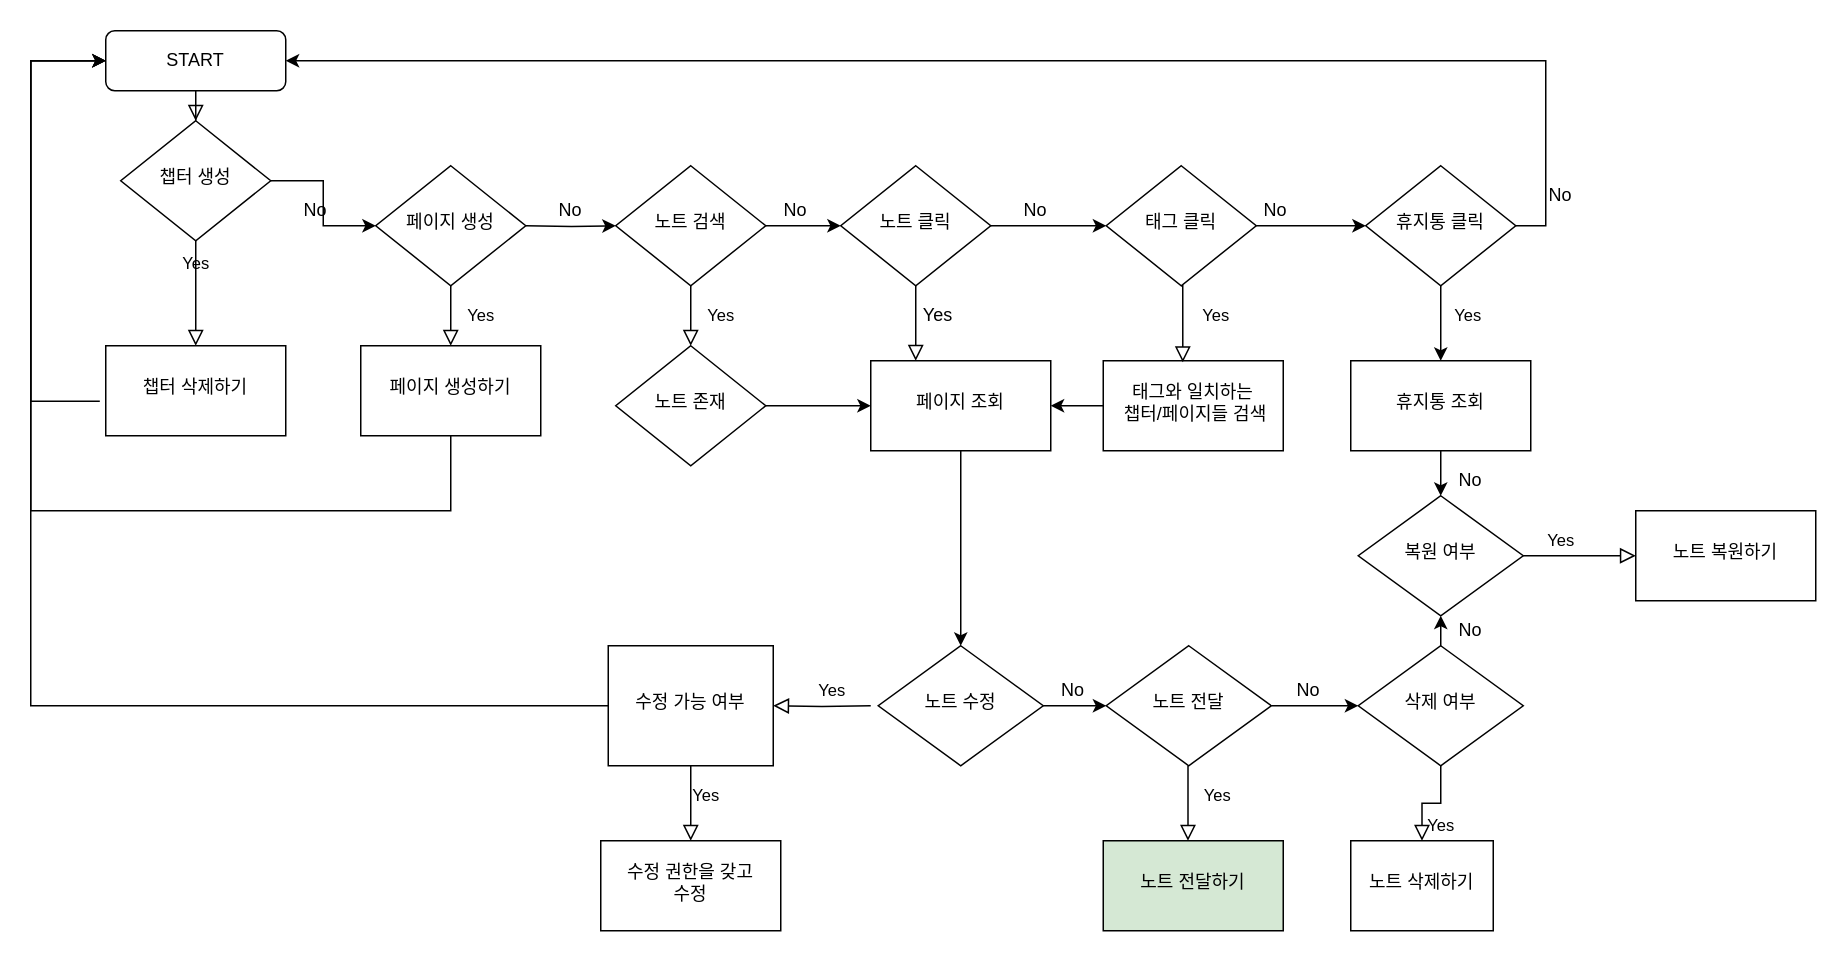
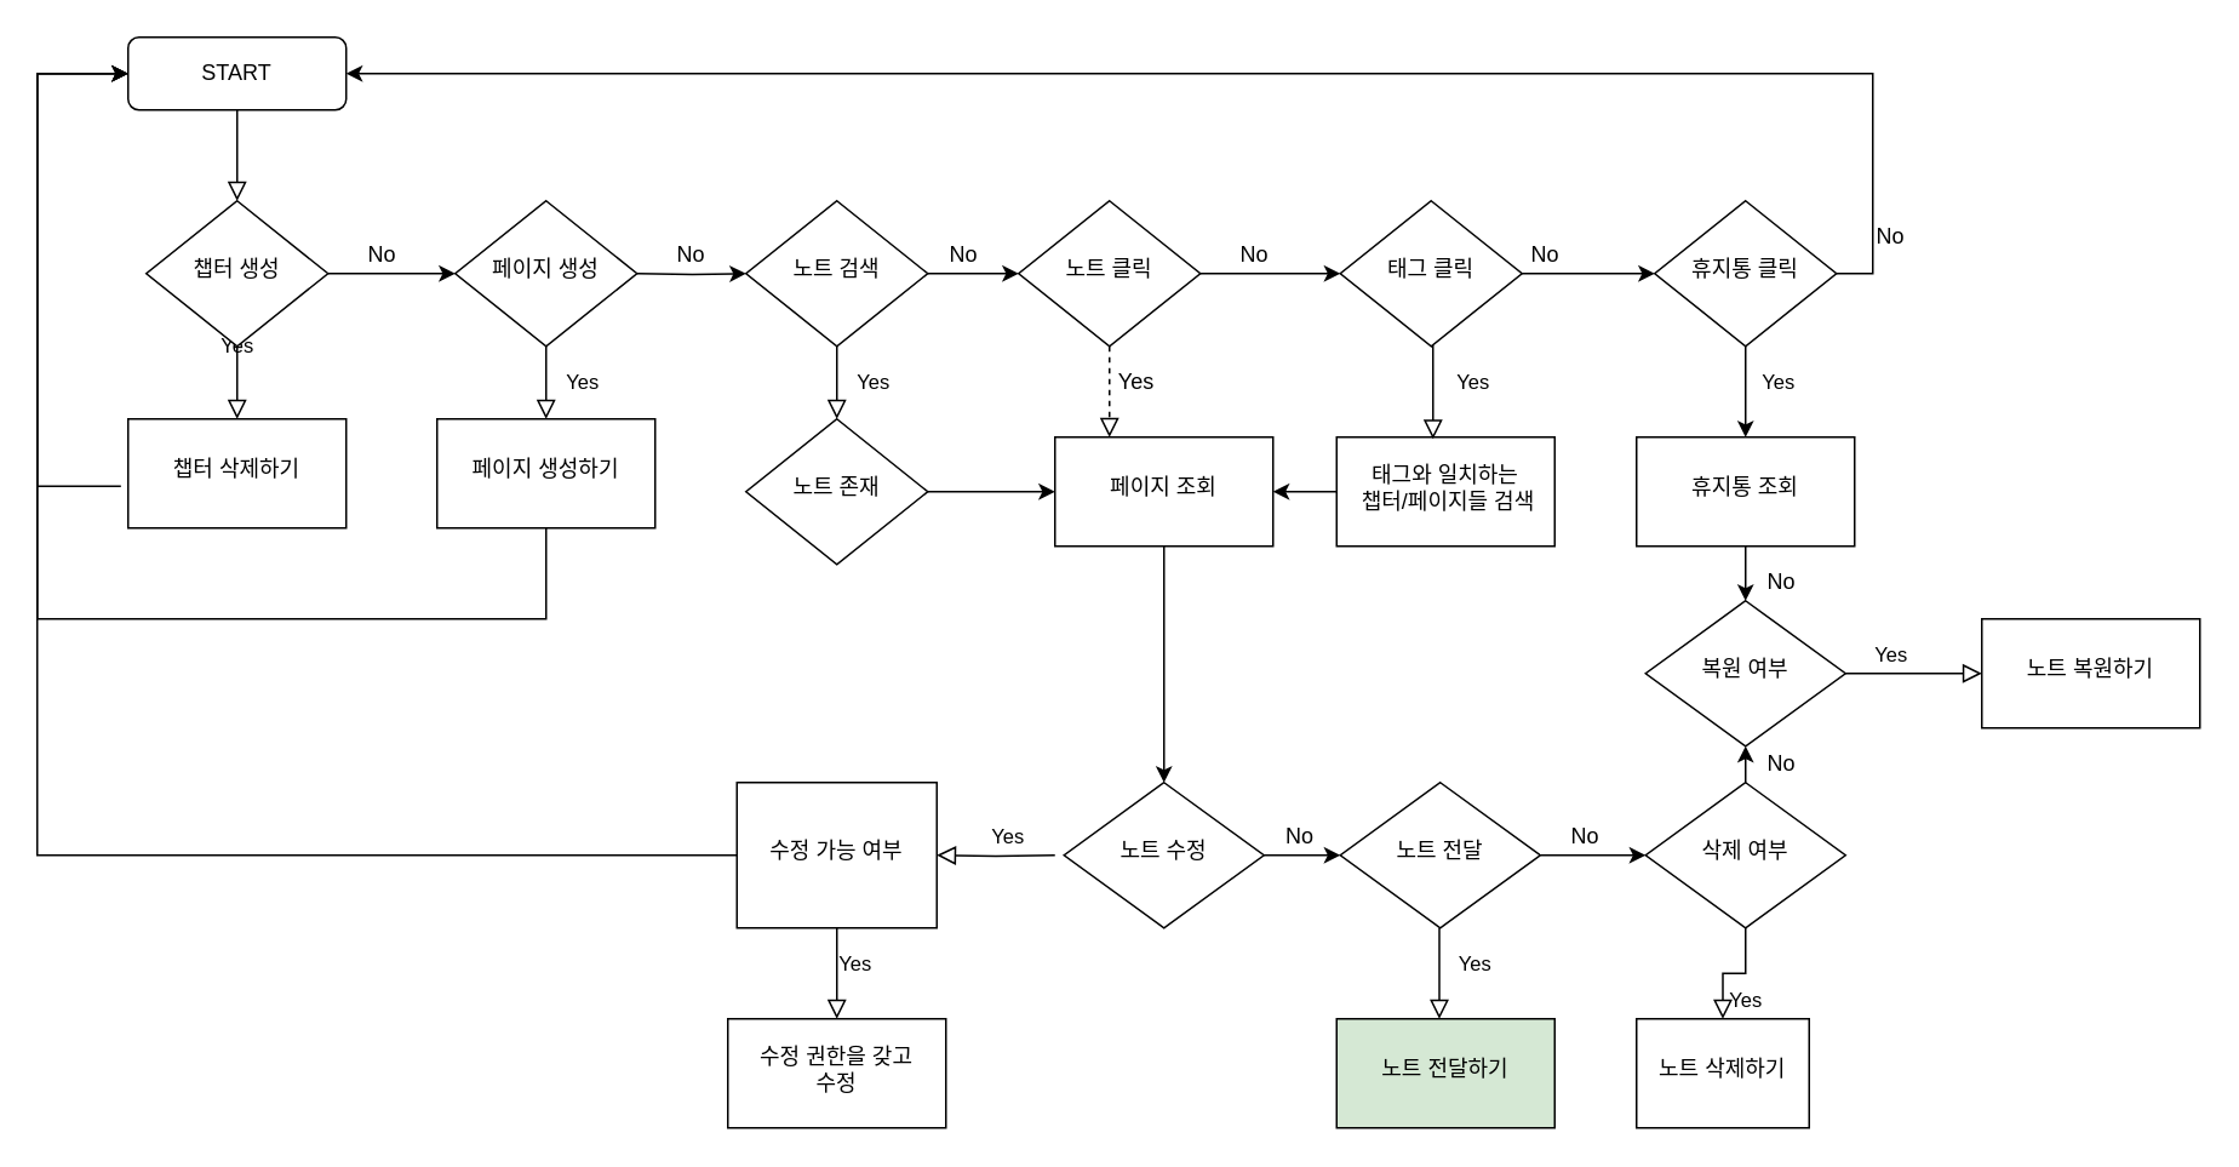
  <mxCell id="0" />
  <mxCell id="1" parent="0" />
  <mxCell id="2" value="" style="rounded=0;html=1;jettySize=auto;orthogonalLoop=1;fontSize=11;endArrow=block;endFill=0;endSize=8;strokeWidth=1;shadow=0;labelBackgroundColor=none;edgeStyle=orthogonalEdgeStyle;" parent="1" source="3" target="6" edge="1"><mxGeometry relative="1" as="geometry" /></mxCell>
  <mxCell id="3" value="START" style="rounded=1;whiteSpace=wrap;html=1;fontSize=12;glass=0;strokeWidth=1;shadow=0;" parent="1" vertex="1"><mxGeometry x="70" y="20" width="120" height="40" as="geometry" /></mxCell>
  <mxCell id="4" value="Yes" style="rounded=0;html=1;jettySize=auto;orthogonalLoop=1;fontSize=11;endArrow=block;endFill=0;endSize=8;strokeWidth=1;shadow=0;labelBackgroundColor=none;edgeStyle=orthogonalEdgeStyle;" parent="1" source="6" edge="1"><mxGeometry y="20" relative="1" as="geometry"><mxPoint as="offset" /><mxPoint x="130" y="230" as="targetPoint" /></mxGeometry></mxCell>
  <mxCell id="5" value="" style="edgeStyle=orthogonalEdgeStyle;rounded=0;orthogonalLoop=1;jettySize=auto;html=1;" edge="1" parent="1" source="6" target="8"><mxGeometry relative="1" as="geometry" /></mxCell>
- <mxCell id="6" value="챕터 생성" style="rhombus;whiteSpace=wrap;html=1;shadow=0;fontFamily=Helvetica;fontSize=12;align=center;strokeWidth=1;spacing=6;spacingTop=-4;" parent="1" vertex="1"><mxGeometry x="80" y="80" width="100" height="80" as="geometry" /></mxCell>
+ <mxCell id="6" value="챕터 생성" style="rhombus;whiteSpace=wrap;html=1;shadow=0;fontFamily=Helvetica;fontSize=12;align=center;strokeWidth=1;spacing=6;spacingTop=-4;" parent="1" vertex="1"><mxGeometry x="80" y="110" width="100" height="80" as="geometry" /></mxCell>
  <mxCell id="7" style="edgeStyle=orthogonalEdgeStyle;rounded=0;orthogonalLoop=1;jettySize=auto;html=1;entryX=0;entryY=0.5;entryDx=0;entryDy=0;" edge="1" parent="1" target="11"><mxGeometry relative="1" as="geometry"><mxPoint x="370" y="150" as="targetPoint" /><mxPoint x="350" y="150" as="sourcePoint" /></mxGeometry></mxCell>
  <mxCell id="8" value="페이지 생성" style="rhombus;whiteSpace=wrap;html=1;shadow=0;fontFamily=Helvetica;fontSize=12;align=center;strokeWidth=1;spacing=6;spacingTop=-4;" vertex="1" parent="1"><mxGeometry x="250" y="110" width="100" height="80" as="geometry" /></mxCell>
  <mxCell id="9" value="No" style="text;html=1;strokeColor=none;fillColor=none;align=center;verticalAlign=middle;whiteSpace=wrap;rounded=0;" vertex="1" parent="1"><mxGeometry x="190" y="130" width="40" height="20" as="geometry" /></mxCell>
  <mxCell id="10" value="" style="edgeStyle=orthogonalEdgeStyle;rounded=0;orthogonalLoop=1;jettySize=auto;html=1;" edge="1" parent="1" source="11" target="23"><mxGeometry relative="1" as="geometry" /></mxCell>
  <mxCell id="11" value="노트 검색" style="rhombus;whiteSpace=wrap;html=1;shadow=0;fontFamily=Helvetica;fontSize=12;align=center;strokeWidth=1;spacing=6;spacingTop=-4;" vertex="1" parent="1"><mxGeometry x="410" y="110" width="100" height="80" as="geometry" /></mxCell>
  <mxCell id="12" value="챕터 삭제하기" style="whiteSpace=wrap;html=1;shadow=0;strokeWidth=1;spacing=6;spacingTop=-4;" vertex="1" parent="1"><mxGeometry x="70" y="230" width="120" height="60" as="geometry" /></mxCell>
  <mxCell id="13" value="페이지 생성하기" style="whiteSpace=wrap;html=1;shadow=0;strokeWidth=1;spacing=6;spacingTop=-4;" vertex="1" parent="1"><mxGeometry x="240" y="230" width="120" height="60" as="geometry" /></mxCell>
  <mxCell id="14" value="" style="edgeStyle=orthogonalEdgeStyle;rounded=0;orthogonalLoop=1;jettySize=auto;html=1;" edge="1" parent="1" source="15" target="17"><mxGeometry relative="1" as="geometry" /></mxCell>
  <mxCell id="15" value="노트 존재" style="rhombus;whiteSpace=wrap;html=1;shadow=0;fontFamily=Helvetica;fontSize=12;align=center;strokeWidth=1;spacing=6;spacingTop=-4;" vertex="1" parent="1"><mxGeometry x="410" y="230" width="100" height="80" as="geometry" /></mxCell>
  <mxCell id="16" value="" style="edgeStyle=orthogonalEdgeStyle;rounded=0;orthogonalLoop=1;jettySize=auto;html=1;" edge="1" parent="1" source="17" target="29"><mxGeometry relative="1" as="geometry" /></mxCell>
  <mxCell id="17" value="페이지 조회" style="whiteSpace=wrap;html=1;shadow=0;strokeWidth=1;spacing=6;spacingTop=-4;" vertex="1" parent="1"><mxGeometry x="580" y="240" width="120" height="60" as="geometry" /></mxCell>
  <mxCell id="18" value="Yes" style="rounded=0;html=1;jettySize=auto;orthogonalLoop=1;fontSize=11;endArrow=block;endFill=0;endSize=8;strokeWidth=1;shadow=0;labelBackgroundColor=none;edgeStyle=orthogonalEdgeStyle;exitX=0.5;exitY=1;exitDx=0;exitDy=0;entryX=0.5;entryY=0;entryDx=0;entryDy=0;" edge="1" parent="1" source="11" target="15"><mxGeometry y="20" relative="1" as="geometry"><mxPoint as="offset" /><mxPoint x="140" y="200" as="sourcePoint" /><mxPoint x="140" y="240" as="targetPoint" /><Array as="points"><mxPoint x="460" y="220" /><mxPoint x="460" y="220" /></Array></mxGeometry></mxCell>
  <mxCell id="19" value="" style="endArrow=classic;html=1;rounded=0;exitX=-0.033;exitY=0.617;exitDx=0;exitDy=0;exitPerimeter=0;entryX=0;entryY=0.5;entryDx=0;entryDy=0;" edge="1" parent="1" source="12" target="3"><mxGeometry width="50" height="50" relative="1" as="geometry"><mxPoint x="610" y="360" as="sourcePoint" /><mxPoint x="660" y="310" as="targetPoint" /><Array as="points"><mxPoint x="20" y="267" /><mxPoint x="20" y="40" /></Array></mxGeometry></mxCell>
  <mxCell id="20" value="" style="endArrow=classic;html=1;rounded=0;exitX=0.5;exitY=1;exitDx=0;exitDy=0;" edge="1" parent="1" source="13"><mxGeometry width="50" height="50" relative="1" as="geometry"><mxPoint x="610" y="360" as="sourcePoint" /><mxPoint x="70" y="40" as="targetPoint" /><Array as="points"><mxPoint x="300" y="340" /><mxPoint x="20" y="340" /><mxPoint x="20" y="40" /></Array></mxGeometry></mxCell>
  <mxCell id="21" value="No" style="text;html=1;strokeColor=none;fillColor=none;align=center;verticalAlign=middle;whiteSpace=wrap;rounded=0;" vertex="1" parent="1"><mxGeometry x="360" y="130" width="40" height="20" as="geometry" /></mxCell>
  <mxCell id="22" value="" style="edgeStyle=orthogonalEdgeStyle;rounded=0;orthogonalLoop=1;jettySize=auto;html=1;" edge="1" parent="1" source="23" target="27"><mxGeometry relative="1" as="geometry" /></mxCell>
  <mxCell id="23" value="노트 클릭" style="rhombus;whiteSpace=wrap;html=1;shadow=0;fontFamily=Helvetica;fontSize=12;align=center;strokeWidth=1;spacing=6;spacingTop=-4;" vertex="1" parent="1"><mxGeometry x="560" y="110" width="100" height="80" as="geometry" /></mxCell>
- <mxCell id="24" value="Yes" style="rounded=0;html=1;jettySize=auto;orthogonalLoop=1;fontSize=11;endArrow=block;endFill=0;endSize=8;strokeWidth=1;shadow=0;labelBackgroundColor=none;edgeStyle=orthogonalEdgeStyle;exitX=0.5;exitY=1;exitDx=0;exitDy=0;entryX=0.25;entryY=0;entryDx=0;entryDy=0;" edge="1" parent="1" source="23" target="17"><mxGeometry x="-0.2" y="200" relative="1" as="geometry"><mxPoint as="offset" /><mxPoint x="470" y="200" as="sourcePoint" /><mxPoint x="470" y="240" as="targetPoint" /><Array as="points"><mxPoint x="610" y="220" /><mxPoint x="610" y="220" /></Array></mxGeometry></mxCell>
+ <mxCell id="24" value="Yes" style="rounded=0;html=1;jettySize=auto;orthogonalLoop=1;fontSize=11;endArrow=block;endFill=0;endSize=8;strokeWidth=1;shadow=0;labelBackgroundColor=none;edgeStyle=orthogonalEdgeStyle;exitX=0.5;exitY=1;exitDx=0;exitDy=0;entryX=0.25;entryY=0;entryDx=0;entryDy=0;dashed=1;" edge="1" parent="1" source="23" target="17"><mxGeometry x="-0.2" y="200" relative="1" as="geometry"><mxPoint as="offset" /><mxPoint x="470" y="200" as="sourcePoint" /><mxPoint x="470" y="240" as="targetPoint" /><Array as="points"><mxPoint x="610" y="220" /><mxPoint x="610" y="220" /></Array></mxGeometry></mxCell>
  <mxCell id="25" value="No" style="text;html=1;strokeColor=none;fillColor=none;align=center;verticalAlign=middle;whiteSpace=wrap;rounded=0;" vertex="1" parent="1"><mxGeometry x="510" y="130" width="40" height="20" as="geometry" /></mxCell>
  <mxCell id="26" value="" style="edgeStyle=orthogonalEdgeStyle;rounded=0;orthogonalLoop=1;jettySize=auto;html=1;" edge="1" parent="1" source="27" target="32"><mxGeometry relative="1" as="geometry" /></mxCell>
  <mxCell id="27" value="태그 클릭" style="rhombus;whiteSpace=wrap;html=1;shadow=0;fontFamily=Helvetica;fontSize=12;align=center;strokeWidth=1;spacing=6;spacingTop=-4;" vertex="1" parent="1"><mxGeometry x="737" y="110" width="100" height="80" as="geometry" /></mxCell>
  <mxCell id="28" value="" style="edgeStyle=orthogonalEdgeStyle;rounded=0;orthogonalLoop=1;jettySize=auto;html=1;" edge="1" parent="1" source="29" target="39"><mxGeometry relative="1" as="geometry" /></mxCell>
  <mxCell id="29" value="노트 수정" style="rhombus;whiteSpace=wrap;html=1;shadow=0;strokeWidth=1;spacing=6;spacingTop=-4;" vertex="1" parent="1"><mxGeometry x="585" y="430" width="110" height="80" as="geometry" /></mxCell>
  <mxCell id="30" style="edgeStyle=orthogonalEdgeStyle;rounded=0;orthogonalLoop=1;jettySize=auto;html=1;exitX=1;exitY=0.5;exitDx=0;exitDy=0;entryX=1;entryY=0.5;entryDx=0;entryDy=0;" edge="1" parent="1" source="32" target="3"><mxGeometry relative="1" as="geometry" /></mxCell>
  <mxCell id="31" value="" style="edgeStyle=orthogonalEdgeStyle;rounded=0;orthogonalLoop=1;jettySize=auto;html=1;" edge="1" parent="1" source="32" target="44"><mxGeometry relative="1" as="geometry" /></mxCell>
  <mxCell id="32" value="휴지통 클릭" style="rhombus;whiteSpace=wrap;html=1;shadow=0;fontFamily=Helvetica;fontSize=12;align=center;strokeWidth=1;spacing=6;spacingTop=-4;" vertex="1" parent="1"><mxGeometry x="910" y="110" width="100" height="80" as="geometry" /></mxCell>
  <mxCell id="33" value="No" style="text;html=1;strokeColor=none;fillColor=none;align=center;verticalAlign=middle;whiteSpace=wrap;rounded=0;" vertex="1" parent="1"><mxGeometry x="670" y="130" width="40" height="20" as="geometry" /></mxCell>
  <mxCell id="34" value="No" style="text;html=1;strokeColor=none;fillColor=none;align=center;verticalAlign=middle;whiteSpace=wrap;rounded=0;" vertex="1" parent="1"><mxGeometry x="830" y="130" width="40" height="20" as="geometry" /></mxCell>
  <mxCell id="35" style="edgeStyle=orthogonalEdgeStyle;rounded=0;orthogonalLoop=1;jettySize=auto;html=1;entryX=1;entryY=0.5;entryDx=0;entryDy=0;" edge="1" parent="1" source="36" target="17"><mxGeometry relative="1" as="geometry" /></mxCell>
  <mxCell id="36" value="태그와 일치하는&lt;br&gt;&amp;nbsp;챕터/페이지들 검색" style="whiteSpace=wrap;html=1;shadow=0;strokeWidth=1;spacing=6;spacingTop=-4;" vertex="1" parent="1"><mxGeometry x="735" y="240" width="120" height="60" as="geometry" /></mxCell>
  <mxCell id="37" value="수정 가능 여부" style="whiteSpace=wrap;html=1;shadow=0;fontFamily=Helvetica;fontSize=12;align=center;strokeWidth=1;spacing=6;spacingTop=-4;rounded=0;" vertex="1" parent="1"><mxGeometry x="405" y="430" width="110" height="80" as="geometry" /></mxCell>
  <mxCell id="38" value="" style="edgeStyle=orthogonalEdgeStyle;rounded=0;orthogonalLoop=1;jettySize=auto;html=1;" edge="1" parent="1" source="39" target="40"><mxGeometry relative="1" as="geometry" /></mxCell>
  <mxCell id="39" value="노트 전달" style="rhombus;whiteSpace=wrap;html=1;shadow=0;strokeWidth=1;spacing=6;spacingTop=-4;" vertex="1" parent="1"><mxGeometry x="737" y="430" width="110" height="80" as="geometry" /></mxCell>
  <mxCell id="40" value="삭제 여부" style="rhombus;whiteSpace=wrap;html=1;shadow=0;strokeWidth=1;spacing=6;spacingTop=-4;" vertex="1" parent="1"><mxGeometry x="905" y="430" width="110" height="80" as="geometry" /></mxCell>
  <mxCell id="41" value="노트 전달하기" style="whiteSpace=wrap;html=1;shadow=0;strokeWidth=1;spacing=6;spacingTop=-4;fillColor=#d5e8d4;" vertex="1" parent="1"><mxGeometry x="735" y="560" width="120" height="60" as="geometry" /></mxCell>
  <mxCell id="42" value="No" style="text;html=1;strokeColor=none;fillColor=none;align=center;verticalAlign=middle;whiteSpace=wrap;rounded=0;" vertex="1" parent="1"><mxGeometry x="1020" y="120" width="40" height="20" as="geometry" /></mxCell>
  <mxCell id="43" value="" style="edgeStyle=orthogonalEdgeStyle;rounded=0;orthogonalLoop=1;jettySize=auto;html=1;" edge="1" parent="1" source="44" target="45"><mxGeometry relative="1" as="geometry" /></mxCell>
  <mxCell id="44" value="휴지통 조회" style="whiteSpace=wrap;html=1;shadow=0;strokeWidth=1;spacing=6;spacingTop=-4;" vertex="1" parent="1"><mxGeometry x="900" y="240" width="120" height="60" as="geometry" /></mxCell>
  <mxCell id="45" value="복원 여부" style="rhombus;whiteSpace=wrap;html=1;shadow=0;strokeWidth=1;spacing=6;spacingTop=-4;" vertex="1" parent="1"><mxGeometry x="905" y="330" width="110" height="80" as="geometry" /></mxCell>
  <mxCell id="46" value="No" style="text;html=1;strokeColor=none;fillColor=none;align=center;verticalAlign=middle;whiteSpace=wrap;rounded=0;" vertex="1" parent="1"><mxGeometry x="695" y="450" width="40" height="20" as="geometry" /></mxCell>
  <mxCell id="47" value="No" style="text;html=1;strokeColor=none;fillColor=none;align=center;verticalAlign=middle;whiteSpace=wrap;rounded=0;" vertex="1" parent="1"><mxGeometry x="852" y="450" width="40" height="20" as="geometry" /></mxCell>
  <mxCell id="48" value="Yes" style="rounded=0;html=1;jettySize=auto;orthogonalLoop=1;fontSize=11;endArrow=block;endFill=0;endSize=8;strokeWidth=1;shadow=0;labelBackgroundColor=none;edgeStyle=orthogonalEdgeStyle;exitX=0.5;exitY=1;exitDx=0;exitDy=0;entryX=0.5;entryY=0;entryDx=0;entryDy=0;" edge="1" parent="1"><mxGeometry x="-0.2" y="19" relative="1" as="geometry"><mxPoint as="offset" /><mxPoint x="791.5" y="510" as="sourcePoint" /><mxPoint x="791.5" y="560" as="targetPoint" /><Array as="points" /></mxGeometry></mxCell>
  <mxCell id="49" value="노트 삭제하기" style="whiteSpace=wrap;html=1;shadow=0;strokeWidth=1;spacing=6;spacingTop=-4;" vertex="1" parent="1"><mxGeometry x="900" y="560" width="95" height="60" as="geometry" /></mxCell>
  <mxCell id="50" value="Yes" style="rounded=0;html=1;jettySize=auto;orthogonalLoop=1;fontSize=11;endArrow=block;endFill=0;endSize=8;strokeWidth=1;shadow=0;labelBackgroundColor=none;edgeStyle=orthogonalEdgeStyle;exitX=0.5;exitY=1;exitDx=0;exitDy=0;entryX=0.5;entryY=0;entryDx=0;entryDy=0;" edge="1" parent="1" source="40" target="49"><mxGeometry x="-0.2" y="15" relative="1" as="geometry"><mxPoint as="offset" /><mxPoint x="801.5" y="520" as="sourcePoint" /><mxPoint x="801.5" y="570" as="targetPoint" /><Array as="points" /></mxGeometry></mxCell>
  <mxCell id="51" value="" style="endArrow=classic;html=1;rounded=0;exitX=0.5;exitY=0;exitDx=0;exitDy=0;entryX=0.5;entryY=1;entryDx=0;entryDy=0;" edge="1" parent="1" source="40" target="45"><mxGeometry width="50" height="50" relative="1" as="geometry"><mxPoint x="610" y="340" as="sourcePoint" /><mxPoint x="660" y="290" as="targetPoint" /></mxGeometry></mxCell>
  <mxCell id="52" value="No" style="text;html=1;strokeColor=none;fillColor=none;align=center;verticalAlign=middle;whiteSpace=wrap;rounded=0;" vertex="1" parent="1"><mxGeometry x="960" y="410" width="40" height="20" as="geometry" /></mxCell>
  <mxCell id="53" value="No" style="text;html=1;strokeColor=none;fillColor=none;align=center;verticalAlign=middle;whiteSpace=wrap;rounded=0;" vertex="1" parent="1"><mxGeometry x="960" y="310" width="40" height="20" as="geometry" /></mxCell>
  <mxCell id="54" value="Yes" style="rounded=0;html=1;jettySize=auto;orthogonalLoop=1;fontSize=11;endArrow=block;endFill=0;endSize=8;strokeWidth=1;shadow=0;labelBackgroundColor=none;edgeStyle=orthogonalEdgeStyle;exitX=1;exitY=0.5;exitDx=0;exitDy=0;entryX=0;entryY=0.5;entryDx=0;entryDy=0;" edge="1" parent="1" source="45" target="55"><mxGeometry x="-0.333" y="10" relative="1" as="geometry"><mxPoint as="offset" /><mxPoint x="470" y="200" as="sourcePoint" /><mxPoint x="470" y="240" as="targetPoint" /><Array as="points" /></mxGeometry></mxCell>
  <mxCell id="55" value="노트 복원하기" style="whiteSpace=wrap;html=1;shadow=0;strokeWidth=1;spacing=6;spacingTop=-4;" vertex="1" parent="1"><mxGeometry x="1090" y="340" width="120" height="60" as="geometry" /></mxCell>
  <mxCell id="56" value="Yes" style="rounded=0;html=1;jettySize=auto;orthogonalLoop=1;fontSize=11;endArrow=block;endFill=0;endSize=8;strokeWidth=1;shadow=0;labelBackgroundColor=none;edgeStyle=orthogonalEdgeStyle;entryX=1;entryY=0.5;entryDx=0;entryDy=0;" edge="1" parent="1" target="37"><mxGeometry x="-0.2" y="-10" relative="1" as="geometry"><mxPoint as="offset" /><mxPoint x="580" y="470" as="sourcePoint" /><mxPoint x="140" y="240" as="targetPoint" /></mxGeometry></mxCell>
  <mxCell id="57" value="수정 권한을 갖고&lt;br&gt;수정" style="whiteSpace=wrap;html=1;shadow=0;strokeWidth=1;spacing=6;spacingTop=-4;" vertex="1" parent="1"><mxGeometry x="400" y="560" width="120" height="60" as="geometry" /></mxCell>
  <mxCell id="58" value="" style="endArrow=classic;html=1;rounded=0;exitX=0;exitY=0.5;exitDx=0;exitDy=0;" edge="1" parent="1" source="37"><mxGeometry width="50" height="50" relative="1" as="geometry"><mxPoint x="610" y="340" as="sourcePoint" /><mxPoint x="70" y="40" as="targetPoint" /><Array as="points"><mxPoint x="20" y="470" /><mxPoint x="20" y="40" /></Array></mxGeometry></mxCell>
  <mxCell id="59" value="Yes" style="rounded=0;html=1;jettySize=auto;orthogonalLoop=1;fontSize=11;endArrow=block;endFill=0;endSize=8;strokeWidth=1;shadow=0;labelBackgroundColor=none;edgeStyle=orthogonalEdgeStyle;entryX=0.5;entryY=0;entryDx=0;entryDy=0;exitX=0.5;exitY=1;exitDx=0;exitDy=0;" edge="1" parent="1" source="37" target="57"><mxGeometry x="-0.2" y="10" relative="1" as="geometry"><mxPoint as="offset" /><mxPoint x="590" y="480" as="sourcePoint" /><mxPoint x="525" y="480" as="targetPoint" /></mxGeometry></mxCell>
  <mxCell id="60" value="Yes" style="rounded=0;html=1;jettySize=auto;orthogonalLoop=1;fontSize=11;endArrow=block;endFill=0;endSize=8;strokeWidth=1;shadow=0;labelBackgroundColor=none;edgeStyle=orthogonalEdgeStyle;exitX=0.5;exitY=1;exitDx=0;exitDy=0;entryX=0.5;entryY=0;entryDx=0;entryDy=0;" edge="1" parent="1" source="8" target="13"><mxGeometry y="20" relative="1" as="geometry"><mxPoint as="offset" /><mxPoint x="470" y="200" as="sourcePoint" /><mxPoint x="470" y="230" as="targetPoint" /><Array as="points"><mxPoint x="300" y="210" /><mxPoint x="300" y="210" /></Array></mxGeometry></mxCell>
  <mxCell id="61" value="Yes" style="rounded=0;html=1;jettySize=auto;orthogonalLoop=1;fontSize=11;endArrow=block;endFill=0;endSize=8;strokeWidth=1;shadow=0;labelBackgroundColor=none;edgeStyle=orthogonalEdgeStyle;exitX=0.5;exitY=1;exitDx=0;exitDy=0;entryX=0.442;entryY=0.017;entryDx=0;entryDy=0;entryPerimeter=0;" edge="1" parent="1" source="27" target="36"><mxGeometry x="-0.2" y="190" relative="1" as="geometry"><mxPoint as="offset" /><mxPoint x="620" y="200" as="sourcePoint" /><mxPoint x="620" y="250" as="targetPoint" /><Array as="points"><mxPoint x="788" y="190" /></Array></mxGeometry></mxCell>
  <mxCell id="62" value="Yes" style="text;html=1;strokeColor=none;fillColor=none;align=center;verticalAlign=middle;whiteSpace=wrap;rounded=0;" vertex="1" parent="1"><mxGeometry x="600" y="200" width="50" height="20" as="geometry" /></mxCell>
